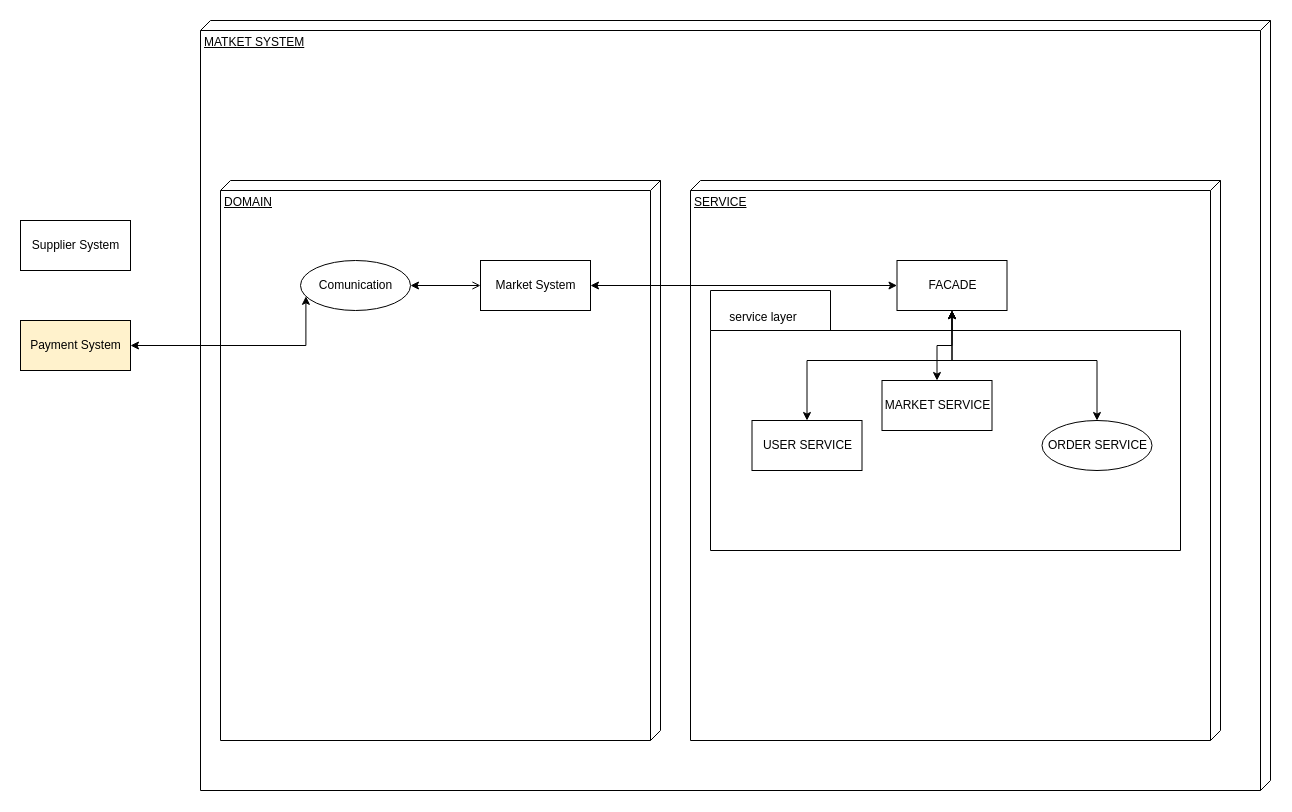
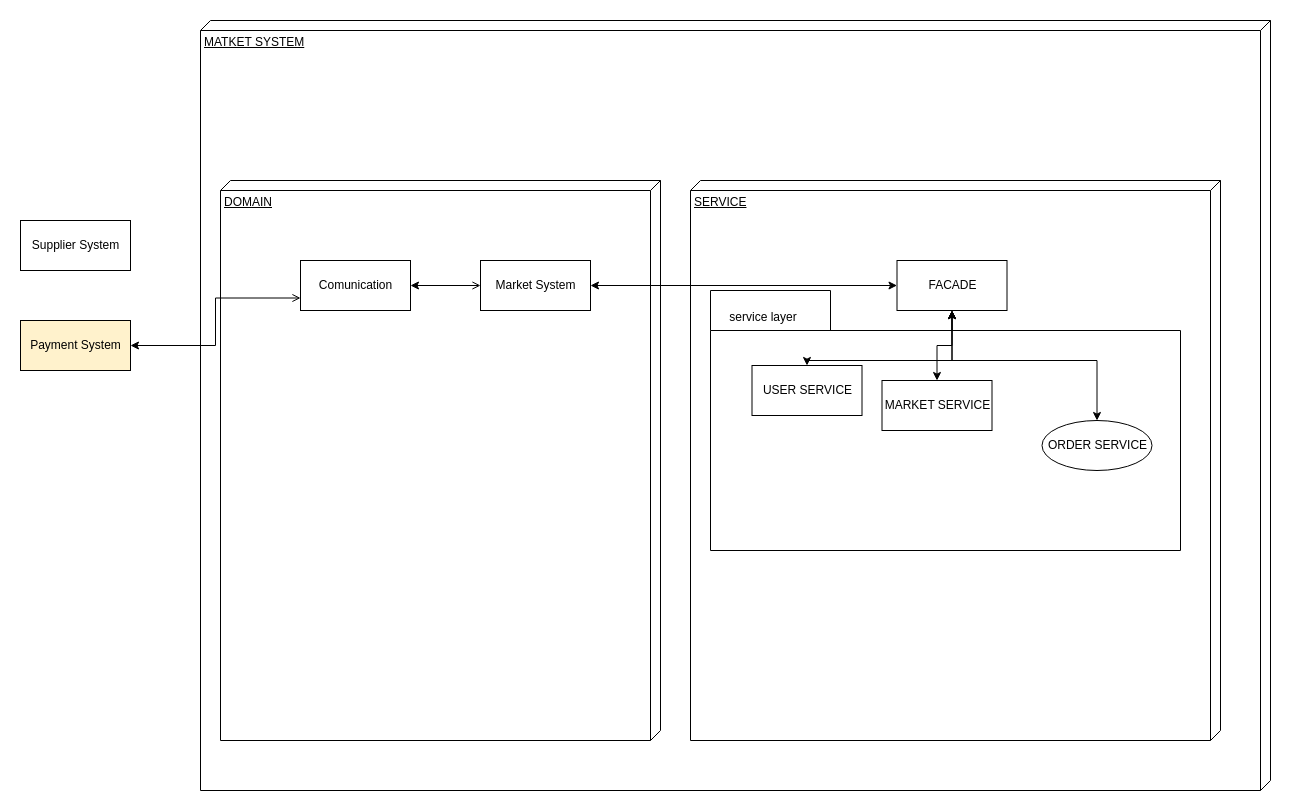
  <mxCell id="0" />
  <mxCell id="1" parent="0" />
  <mxCell id="2" value="MATKET SYSTEM" style="verticalAlign=top;align=left;spacingTop=8;spacingLeft=2;spacingRight=12;shape=cube;size=10;direction=south;fontStyle=4;html=1;" vertex="1" parent="1"><mxGeometry x="200" y="20" width="1070" height="770" as="geometry" /></mxCell>
  <mxCell id="3" value="DOMAIN" style="verticalAlign=top;align=left;spacingTop=8;spacingLeft=2;spacingRight=12;shape=cube;size=10;direction=south;fontStyle=4;html=1;" vertex="1" parent="1"><mxGeometry x="220" y="180" width="440" height="560" as="geometry" /></mxCell>
  <mxCell id="4" value="Market System" style="html=1;" vertex="1" parent="1"><mxGeometry x="480" y="260" width="110" height="50" as="geometry" /></mxCell>
  <mxCell id="5" value="SERVICE" style="verticalAlign=top;align=left;spacingTop=8;spacingLeft=2;spacingRight=12;shape=cube;size=10;direction=south;fontStyle=4;html=1;" vertex="1" parent="1"><mxGeometry x="690" y="180" width="530" height="560" as="geometry" /></mxCell>
  <mxCell id="6" style="edgeStyle=orthogonalEdgeStyle;rounded=0;orthogonalLoop=1;jettySize=auto;html=1;entryX=0;entryY=0.5;entryDx=0;entryDy=0;startArrow=classic;startFill=1;endArrow=open;endFill=1;" edge="1" parent="1" source="7" target="4"><mxGeometry relative="1" as="geometry" /></mxCell>
- <mxCell id="7" value="Comunication" style="ellipse;html=1;" vertex="1" parent="1"><mxGeometry x="300" y="260" width="110" height="50" as="geometry" /></mxCell>
- <mxCell id="8" style="edgeStyle=orthogonalEdgeStyle;rounded=0;orthogonalLoop=1;jettySize=auto;html=1;entryX=0;entryY=0.75;entryDx=0;entryDy=0;startArrow=classic;startFill=1;endArrow=classic;endFill=1;" edge="1" parent="1" source="9" target="7"><mxGeometry relative="1" as="geometry" /></mxCell>
+ <mxCell id="7" value="Comunication" style="html=1;" vertex="1" parent="1"><mxGeometry x="300" y="260" width="110" height="50" as="geometry" /></mxCell>
+ <mxCell id="8" style="edgeStyle=orthogonalEdgeStyle;rounded=0;orthogonalLoop=1;jettySize=auto;html=1;entryX=0;entryY=0.75;entryDx=0;entryDy=0;startArrow=classic;startFill=1;endArrow=open;endFill=1;" edge="1" parent="1" source="9" target="7"><mxGeometry relative="1" as="geometry" /></mxCell>
  <mxCell id="9" value="Payment System" style="html=1;fillColor=#fff2cc;" vertex="1" parent="1"><mxGeometry x="20" y="320" width="110" height="50" as="geometry" /></mxCell>
  <mxCell id="10" value="Supplier System" style="html=1;" vertex="1" parent="1"><mxGeometry x="20" y="220" width="110" height="50" as="geometry" /></mxCell>
  <mxCell id="11" style="edgeStyle=orthogonalEdgeStyle;rounded=0;orthogonalLoop=1;jettySize=auto;html=1;startArrow=classic;startFill=1;endArrow=classic;endFill=1;entryX=1;entryY=0.5;entryDx=0;entryDy=0;" edge="1" parent="1" source="12" target="4"><mxGeometry relative="1" as="geometry" /></mxCell>
  <mxCell id="12" value="FACADE" style="html=1;" vertex="1" parent="1"><mxGeometry x="896.5" y="260" width="110" height="50" as="geometry" /></mxCell>
  <mxCell id="13" style="edgeStyle=orthogonalEdgeStyle;rounded=0;orthogonalLoop=1;jettySize=auto;html=1;entryX=0.5;entryY=1;entryDx=0;entryDy=0;startArrow=classic;startFill=1;endArrow=classic;endFill=1;" edge="1" parent="1" source="18" target="12"><mxGeometry relative="1" as="geometry" /></mxCell>
  <mxCell id="14" value="" style="group" vertex="1" connectable="0" parent="1"><mxGeometry x="700" y="290" width="470" height="260" as="geometry" /></mxCell>
  <mxCell id="15" value="" style="shape=folder;fontStyle=1;spacingTop=10;tabWidth=120;tabHeight=40;tabPosition=left;html=1;" vertex="1" parent="14"><mxGeometry x="10" width="470" height="260.0" as="geometry" /></mxCell>
  <mxCell id="16" value="service layer" style="text;html=1;strokeColor=none;fillColor=none;align=center;verticalAlign=middle;whiteSpace=wrap;rounded=0;" vertex="1" parent="14"><mxGeometry width="125.864" height="54.737" as="geometry" /></mxCell>
- <mxCell id="17" value="USER SERVICE" style="html=1;" vertex="1" parent="14"><mxGeometry x="51.5" y="130" width="110" height="50" as="geometry" /></mxCell>
+ <mxCell id="17" value="USER SERVICE" style="html=1;" vertex="1" parent="14"><mxGeometry x="51.5" y="75" width="110" height="50" as="geometry" /></mxCell>
  <mxCell id="18" value="MARKET SERVICE" style="html=1;" vertex="1" parent="14"><mxGeometry x="181.5" y="90" width="110" height="50" as="geometry" /></mxCell>
  <mxCell id="19" value="ORDER SERVICE" style="ellipse;html=1;" vertex="1" parent="14"><mxGeometry x="341.5" y="130" width="110" height="50" as="geometry" /></mxCell>
  <mxCell id="20" style="edgeStyle=orthogonalEdgeStyle;rounded=0;orthogonalLoop=1;jettySize=auto;html=1;exitX=0.5;exitY=0;exitDx=0;exitDy=0;entryX=0.5;entryY=1;entryDx=0;entryDy=0;startArrow=classic;startFill=1;endArrow=classic;endFill=1;" edge="1" parent="1" source="17" target="12"><mxGeometry relative="1" as="geometry"><Array as="points"><mxPoint x="807" y="360" /><mxPoint x="952" y="360" /></Array></mxGeometry></mxCell>
  <mxCell id="21" style="edgeStyle=orthogonalEdgeStyle;rounded=0;orthogonalLoop=1;jettySize=auto;html=1;entryX=0.5;entryY=1;entryDx=0;entryDy=0;startArrow=classic;startFill=1;endArrow=classic;endFill=1;exitX=0.5;exitY=0;exitDx=0;exitDy=0;" edge="1" parent="1" source="19" target="12"><mxGeometry relative="1" as="geometry"><Array as="points"><mxPoint x="1097" y="360" /><mxPoint x="952" y="360" /></Array></mxGeometry></mxCell>
  <mxCell id="22" style="edgeStyle=orthogonalEdgeStyle;rounded=0;orthogonalLoop=1;jettySize=auto;html=1;entryX=0.5;entryY=1;entryDx=0;entryDy=0;startArrow=classic;startFill=1;endArrow=classic;endFill=1;" edge="1" parent="1" source="18" target="12"><mxGeometry relative="1" as="geometry" /></mxCell>
